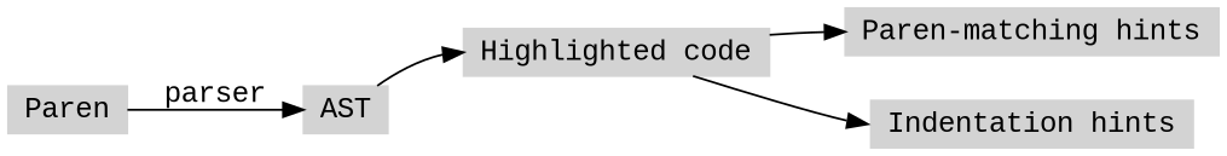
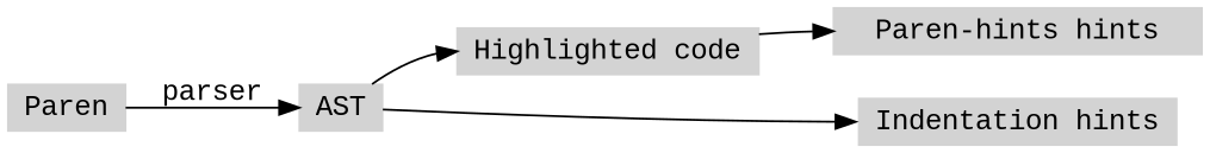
  digraph {
    fontname="Liberation Mono"
    rankdir=LR
    ranksep=0.5
    node [color=lightgrey fontname="Liberation Mono" shape=box style=filled]
    edge [fontname="Liberation Mono" headport=w]
    n1 [height=.1 label=Paren width=0.5]
    AST [height=.1 width=0.5]
    "Highlighted code" [height=.1 width=0.5]
    "Indentation hints" [height=.1 width=0.5]
-   "Paren-matching hints" [height=.1 width=0.5]
+   "Paren-matching hints" [height=.1 width=0.5 label="Paren-hints hints"]
    n1 -> AST [label=parser]
    AST -> "Highlighted code"
-   "Highlighted code" -> "Indentation hints"
+   AST -> "Indentation hints"
    "Highlighted code" -> "Paren-matching hints"
  }
